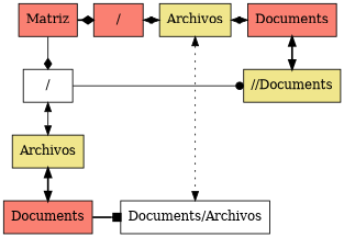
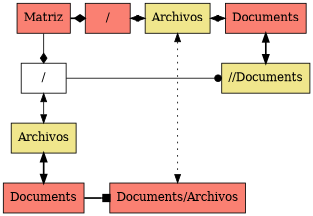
  digraph {
    node [group=1 shape=box style=filled fillcolor=salmon]
    edge [style=solid dir=both]
    n1 [label=Matriz]
    n2 [group=49 label="/"]
    n3 [group=833 label=Archivos fillcolor=khaki]
    n4 [group=948 label=Documents]
    n5 [label="/" fillcolor=white]
    n6 [fillcolor=khaki group=948 label="//Documents"]
    n7 [label=Documents]
-   n8 [fillcolor=white group=833 label="Documents/Archivos"]
+   n8 [group=833 label="Documents/Archivos"]
    n9 [label=Archivos fillcolor=khaki]
    subgraph sub_1 {
      rank=same
      n1
      n2
      n3
      n4
    }
    subgraph sub_2 {
      rank=same
      n5
      n6
    }
    subgraph sub_3 {
      rank=same
      n7
      n8
    }
    n1 -> n2 [style=bold arrowhead=diamond dir=""]
    n1 -> n5 [arrowhead=diamond dir=""]
    n2 -> n3
    n3 -> n4
    n3 -> n8 [style=dotted]
    n4 -> n6 [style=bold]
    n5 -> n6 [arrowhead=dot dir=""]
    n5 -> n9
    n7 -> n8 [style=bold arrowhead=box dir=""]
    n9 -> n7 [style=bold]
  }
